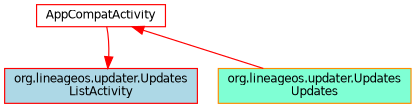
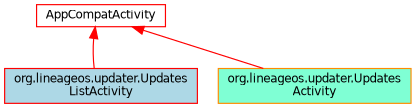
  digraph {
    node [color=red fontname=Helvetica fontsize=10 shape=box style=filled]
    edge [color=red dir=back fontname=Helvetica fontsize=10 labelfontname=Helvetica labelfontsize=10 style=solid]
-   n1 [color=darkorange fillcolor=aquamarine fontcolor=black height=0.2 label="org.lineageos.updater.Updates\lUpdates" width=0.4]
+   n1 [color=darkorange fillcolor=aquamarine fontcolor=black height=0.2 label="org.lineageos.updater.Updates\lActivity" width=0.4]
    n2 [fillcolor=lightblue height=0.2 label="org.lineageos.updater.Updates\lListActivity" width=0.4]
    n3 [fillcolor=white height=0.2 label=AppCompatActivity width=0.4]
    n3 -> n1
-   n2 -> n3
+   n3 -> n2
  }
